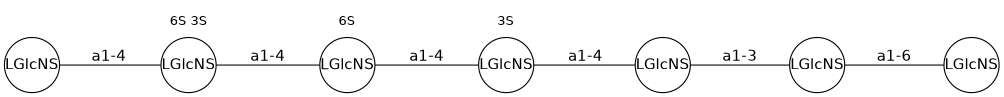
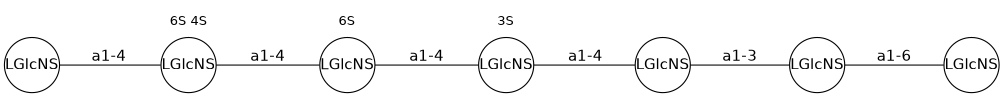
  graph {
    nodesep=0.05
    rankdir=LR
    ranksep=0.8
    splines=false
    node [fixedsize=true fontname=DejaVuSans labelfontsize=12 scale=true shape=circle]
    edge [fontname=DejaVuSans headclip=true labelangle=320.0 labeldistance=1.2 labelfontsize=12 tailclip=true]
    n1 [height=0.7 label=LGlcNS]
    n2 [fontsize=12 height=0.3 label="3S" labelloc=b shape=plaintext]
    n3 [height=0.7 label=LGlcNS]
    n4 [fontsize=12 height=0.3 label="6S" labelloc=b shape=plaintext]
    n5 [height=0.7 label=LGlcNS]
-   n6 [fontsize=12 height=0.3 label="6S 3S" labelloc=b shape=plaintext]
+   n6 [fontsize=12 height=0.3 label="6S 4S" labelloc=b shape=plaintext]
    n7 [height=0.7 label=LGlcNS]
    n8 [height=0.7 label=LGlcNS]
    n9 [height=0.7 label=LGlcNS]
    n10 [height=0.7 label=LGlcNS]
    subgraph sub_1 {
      rank=same
      n1
      n2
    }
    subgraph sub_2 {
      nodesep=0.2
      n1
      n2
    }
    subgraph sub_3 {
      rank=same
      n3
      n4
    }
    subgraph sub_4 {
      nodesep=0.2
      n3
      n4
    }
    subgraph sub_5 {
      rank=same
      n5
      n6
    }
    subgraph sub_6 {
      nodesep=0.2
      n5
      n6
    }
    n1 -- n7 [label="a1-4"]
    n2 -- n1 [style=invis headclip="" tailclip=""]
    n3 -- n1 [label="a1-4"]
    n4 -- n3 [style=invis headclip="" tailclip=""]
    n5 -- n3 [label="a1-4"]
    n6 -- n5 [style=invis headclip="" tailclip=""]
    n7 -- n9 [label="a1-3"]
    n9 -- n8 [label="a1-6"]
    n10 -- n5 [label="a1-4"]
  }
